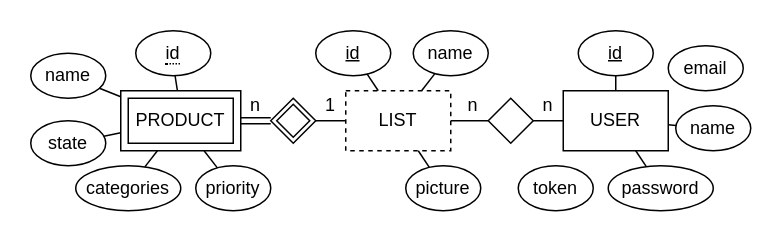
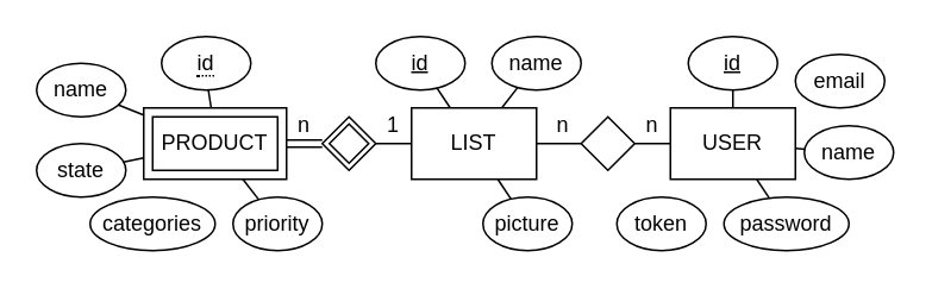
  <mxCell id="0" />
  <mxCell id="1" parent="0" />
  <mxCell id="2" value="USER" style="rounded=0;whiteSpace=wrap;html=1;" parent="1" vertex="1"><mxGeometry x="375" y="60" width="70" height="40" as="geometry" /></mxCell>
- <mxCell id="3" value="LIST" style="rounded=0;whiteSpace=wrap;html=1;dashed=1;" parent="1" vertex="1"><mxGeometry x="230" y="60" width="70" height="40" as="geometry" /></mxCell>
+ <mxCell id="3" value="LIST" style="rounded=0;whiteSpace=wrap;html=1;" parent="1" vertex="1"><mxGeometry x="230" y="60" width="70" height="40" as="geometry" /></mxCell>
  <mxCell id="4" value="&lt;u&gt;id&lt;/u&gt;" style="ellipse;whiteSpace=wrap;html=1;" parent="1" vertex="1"><mxGeometry x="385" y="20" width="50" height="30" as="geometry" /></mxCell>
  <mxCell id="5" value="&lt;span&gt;name&lt;/span&gt;" style="ellipse;whiteSpace=wrap;html=1;fontStyle=0" parent="1" vertex="1"><mxGeometry x="450" y="70" width="50" height="30" as="geometry" /></mxCell>
  <mxCell id="6" value="&lt;span&gt;email&lt;/span&gt;" style="ellipse;whiteSpace=wrap;html=1;fontStyle=0" parent="1" vertex="1"><mxGeometry x="445" y="30" width="50" height="30" as="geometry" /></mxCell>
  <mxCell id="7" value="&lt;span&gt;password&lt;/span&gt;" style="ellipse;whiteSpace=wrap;html=1;fontStyle=0" parent="1" vertex="1"><mxGeometry x="405" y="110" width="70" height="30" as="geometry" /></mxCell>
  <mxCell id="8" value="&lt;span&gt;token&lt;/span&gt;" style="ellipse;whiteSpace=wrap;html=1;fontStyle=0" parent="1" vertex="1"><mxGeometry x="345" y="110" width="50" height="30" as="geometry" /></mxCell>
  <mxCell id="9" value="" style="endArrow=none;html=1;rounded=0;" parent="1" source="2" target="4" edge="1"><mxGeometry width="50" height="50" relative="1" as="geometry"><mxPoint x="265" y="230" as="sourcePoint" /><mxPoint x="315" y="180" as="targetPoint" /></mxGeometry></mxCell>
  <mxCell id="10" value="" style="endArrow=none;html=1;rounded=0;" parent="1" source="2" target="5" edge="1"><mxGeometry width="50" height="50" relative="1" as="geometry"><mxPoint x="445.424" y="70" as="sourcePoint" /><mxPoint x="474.786" y="46.902" as="targetPoint" /></mxGeometry></mxCell>
  <mxCell id="11" value="" style="endArrow=none;html=1;rounded=0;" parent="1" source="2" target="7" edge="1"><mxGeometry width="50" height="50" relative="1" as="geometry"><mxPoint x="455" y="84.133" as="sourcePoint" /><mxPoint x="485.885" y="78.955" as="targetPoint" /></mxGeometry></mxCell>
  <mxCell id="12" value="" style="rhombus;whiteSpace=wrap;html=1;" parent="1" vertex="1"><mxGeometry x="325" y="65" width="30" height="30" as="geometry" /></mxCell>
  <mxCell id="13" value="" style="endArrow=none;html=1;rounded=0;" parent="1" source="12" target="2" edge="1"><mxGeometry width="50" height="50" relative="1" as="geometry"><mxPoint x="300" y="140" as="sourcePoint" /><mxPoint x="350" y="90" as="targetPoint" /></mxGeometry></mxCell>
  <mxCell id="14" value="" style="endArrow=none;html=1;rounded=0;" parent="1" source="3" target="12" edge="1"><mxGeometry width="50" height="50" relative="1" as="geometry"><mxPoint x="364.318" y="94.318" as="sourcePoint" /><mxPoint x="420" y="91.667" as="targetPoint" /></mxGeometry></mxCell>
  <mxCell id="15" value="n" style="text;html=1;strokeColor=none;fillColor=none;align=center;verticalAlign=middle;whiteSpace=wrap;rounded=0;" parent="1" vertex="1"><mxGeometry x="355" y="60" width="20" height="20" as="geometry" /></mxCell>
  <mxCell id="16" value="n" style="text;html=1;strokeColor=none;fillColor=none;align=center;verticalAlign=middle;whiteSpace=wrap;rounded=0;" parent="1" vertex="1"><mxGeometry x="305" y="60" width="20" height="20" as="geometry" /></mxCell>
  <mxCell id="17" value="&lt;u&gt;id&lt;/u&gt;" style="ellipse;whiteSpace=wrap;html=1;" parent="1" vertex="1"><mxGeometry x="210" y="20" width="50" height="30" as="geometry" /></mxCell>
  <mxCell id="18" value="&lt;span&gt;name&lt;/span&gt;" style="ellipse;whiteSpace=wrap;html=1;fontStyle=0" parent="1" vertex="1"><mxGeometry x="275" y="20" width="50" height="30" as="geometry" /></mxCell>
  <mxCell id="19" value="" style="endArrow=none;html=1;rounded=0;" parent="1" source="3" target="18" edge="1"><mxGeometry width="50" height="50" relative="1" as="geometry"><mxPoint x="477.365" y="70" as="sourcePoint" /><mxPoint x="483.281" y="19.965" as="targetPoint" /></mxGeometry></mxCell>
  <mxCell id="20" value="" style="endArrow=none;html=1;rounded=0;" parent="1" source="3" target="17" edge="1"><mxGeometry width="50" height="50" relative="1" as="geometry"><mxPoint x="289.669" y="70" as="sourcePoint" /><mxPoint x="319.937" y="28.731" as="targetPoint" /></mxGeometry></mxCell>
  <mxCell id="21" value="" style="endArrow=none;html=1;rounded=0;" parent="1" source="22" target="3" edge="1"><mxGeometry width="50" height="50" relative="1" as="geometry"><mxPoint x="160" y="80" as="sourcePoint" /><mxPoint x="335" y="90" as="targetPoint" /></mxGeometry></mxCell>
  <mxCell id="22" value="" style="shape=rhombus;double=1;perimeter=rhombusPerimeter;whiteSpace=wrap;html=1;align=center;" parent="1" vertex="1"><mxGeometry x="180" y="65" width="30" height="30" as="geometry" /></mxCell>
  <mxCell id="23" value="" style="endArrow=none;html=1;rounded=0;shape=link;" parent="1" source="24" target="22" edge="1"><mxGeometry width="50" height="50" relative="1" as="geometry"><mxPoint x="140" y="80" as="sourcePoint" /><mxPoint x="320" y="90" as="targetPoint" /></mxGeometry></mxCell>
  <mxCell id="24" value="PRODUCT" style="shape=ext;margin=3;double=1;whiteSpace=wrap;html=1;align=center;" parent="1" vertex="1"><mxGeometry x="80" y="60" width="80" height="40" as="geometry" /></mxCell>
  <mxCell id="25" value="1" style="text;html=1;strokeColor=none;fillColor=none;align=center;verticalAlign=middle;whiteSpace=wrap;rounded=0;" parent="1" vertex="1"><mxGeometry x="210" y="60" width="20" height="20" as="geometry" /></mxCell>
  <mxCell id="26" value="n" style="text;html=1;strokeColor=none;fillColor=none;align=center;verticalAlign=middle;whiteSpace=wrap;rounded=0;" parent="1" vertex="1"><mxGeometry x="160" y="60" width="20" height="20" as="geometry" /></mxCell>
  <mxCell id="27" value="&lt;span style=&quot;border-bottom: 1px dotted&quot;&gt;id&lt;/span&gt;" style="ellipse;whiteSpace=wrap;html=1;align=center;" parent="1" vertex="1"><mxGeometry x="90" y="20" width="50" height="30" as="geometry" /></mxCell>
  <mxCell id="28" value="" style="endArrow=none;html=1;rounded=0;" parent="1" source="27" target="24" edge="1"><mxGeometry width="50" height="50" relative="1" as="geometry"><mxPoint x="296.152" y="70" as="sourcePoint" /><mxPoint x="291.499" y="59.484" as="targetPoint" /></mxGeometry></mxCell>
  <mxCell id="29" value="&lt;span&gt;name&lt;/span&gt;" style="ellipse;whiteSpace=wrap;html=1;fontStyle=0" parent="1" vertex="1"><mxGeometry x="20" y="35" width="50" height="30" as="geometry" /></mxCell>
  <mxCell id="30" value="&lt;span&gt;categories&lt;/span&gt;" style="ellipse;whiteSpace=wrap;html=1;fontStyle=0" parent="1" vertex="1"><mxGeometry x="50" y="110" width="70" height="30" as="geometry" /></mxCell>
  <mxCell id="31" value="&lt;span&gt;priority&lt;/span&gt;" style="ellipse;whiteSpace=wrap;html=1;fontStyle=0" parent="1" vertex="1"><mxGeometry x="130" y="110" width="50" height="30" as="geometry" /></mxCell>
  <mxCell id="32" value="&lt;span&gt;state&lt;/span&gt;" style="ellipse;whiteSpace=wrap;html=1;fontStyle=0" parent="1" vertex="1"><mxGeometry x="20" y="80" width="50" height="30" as="geometry" /></mxCell>
  <mxCell id="33" value="" style="endArrow=none;html=1;rounded=0;" parent="1" source="24" target="32" edge="1"><mxGeometry width="50" height="50" relative="1" as="geometry"><mxPoint x="56.365" y="62.789" as="sourcePoint" /><mxPoint x="90" y="75.263" as="targetPoint" /></mxGeometry></mxCell>
  <mxCell id="34" value="" style="endArrow=none;html=1;rounded=0;" parent="1" source="29" target="24" edge="1"><mxGeometry width="50" height="50" relative="1" as="geometry"><mxPoint x="96.745" y="110" as="sourcePoint" /><mxPoint x="72.745" y="124.434" as="targetPoint" /></mxGeometry></mxCell>
- <mxCell id="35" value="" style="endArrow=none;html=1;rounded=0;" parent="1" source="24" target="30" edge="1"><mxGeometry width="50" height="50" relative="1" as="geometry"><mxPoint x="75.384" y="18.645" as="sourcePoint" /><mxPoint x="114.706" y="70" as="targetPoint" /></mxGeometry></mxCell>
  <mxCell id="36" value="" style="endArrow=none;html=1;rounded=0;" parent="1" source="24" target="31" edge="1"><mxGeometry width="50" height="50" relative="1" as="geometry"><mxPoint x="129.119" y="70" as="sourcePoint" /><mxPoint x="125.597" y="-10.002" as="targetPoint" /></mxGeometry></mxCell>
  <mxCell id="37" value="&lt;span&gt;picture&lt;/span&gt;" style="ellipse;whiteSpace=wrap;html=1;fontStyle=0" vertex="1" parent="1"><mxGeometry x="270" y="110" width="50" height="30" as="geometry" /></mxCell>
  <mxCell id="38" value="" style="endArrow=none;html=1;rounded=0;" edge="1" parent="1" source="3" target="37"><mxGeometry width="50" height="50" relative="1" as="geometry"><mxPoint x="292.723" y="70" as="sourcePoint" /><mxPoint x="303.167" y="58.213" as="targetPoint" /></mxGeometry></mxCell>
